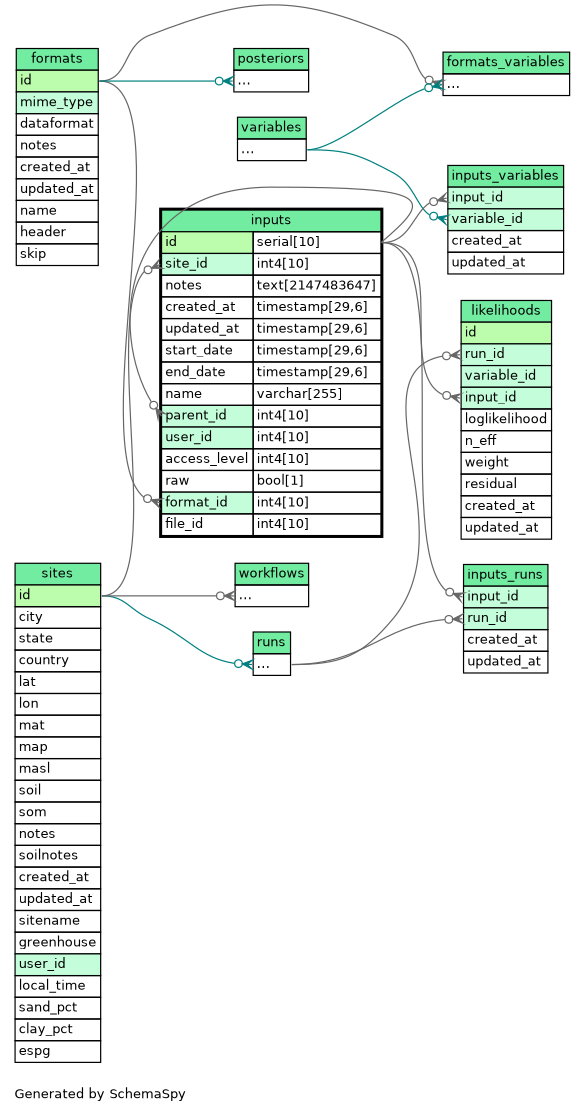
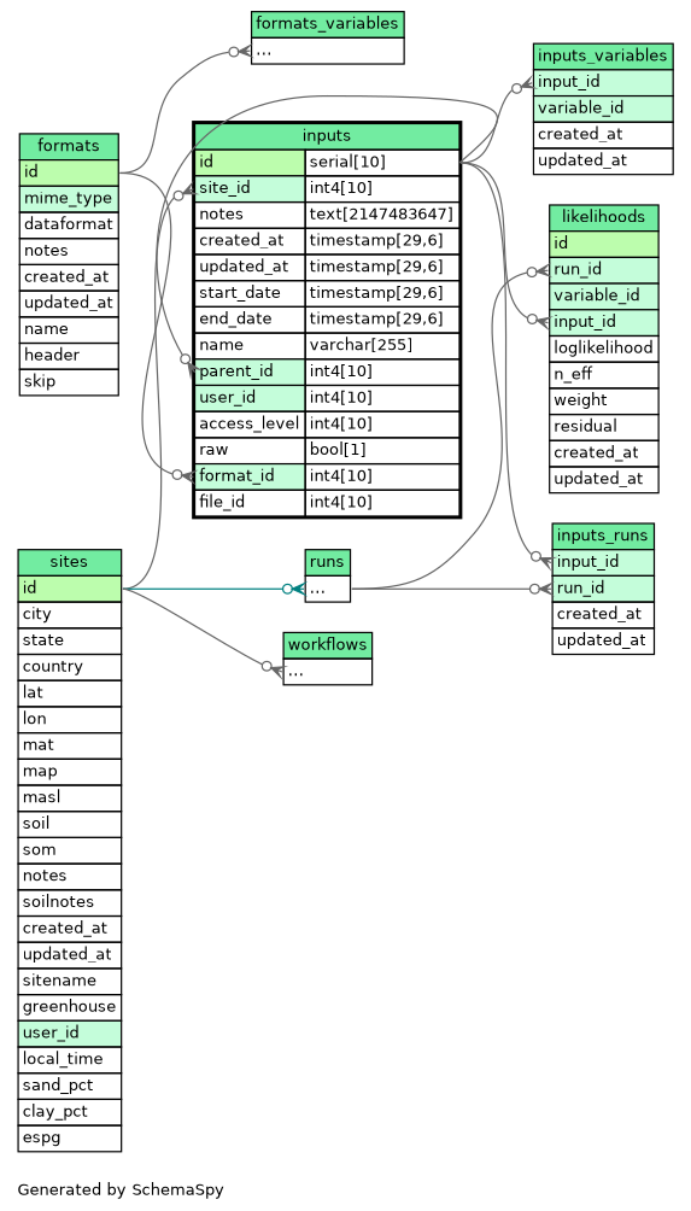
  digraph {
    bgcolor="#ffffff"
    fontname=Helvetica
    fontsize=11
    label="\nGenerated by SchemaSpy"
    labeljust=l
    nodesep=0.18
    rankdir=RL
    ranksep=0.46
    node [fontname=Helvetica fontsize=11 shape=plaintext]
    edge [arrowhead=none arrowsize=0.8 arrowtail=crowodot color=gray40 dir=back headport="id:e" tailport="elipses:w"]
    n1 [label=<     <TABLE BORDER="0" CELLBORDER="1" CELLSPACING="0" BGCOLOR="#FFFFFF">       <TR><TD COLSPAN="4" BGCOLOR="#72ECA1" ALIGN="CENTER">formats_variables</TD></TR>       <TR><TD PORT="elipses" COLSPAN="4" ALIGN="LEFT">...</TD></TR>     </TABLE>>]
    n2 [label=<     <TABLE BORDER="0" CELLBORDER="1" CELLSPACING="0" BGCOLOR="#FFFFFF">       <TR><TD COLSPAN="4" BGCOLOR="#72ECA1" ALIGN="CENTER">formats</TD></TR>       <TR><TD PORT="id" COLSPAN="4" BGCOLOR="#bcfdad !important" ALIGN="LEFT">id</TD></TR>       <TR><TD PORT="mime_type" COLSPAN="4" BGCOLOR="#c4fdda !important" ALIGN="LEFT">mime_type</TD></TR>       <TR><TD PORT="dataformat" COLSPAN="4" ALIGN="LEFT">dataformat</TD></TR>       <TR><TD PORT="notes" COLSPAN="4" ALIGN="LEFT">notes</TD></TR>       <TR><TD PORT="created_at" COLSPAN="4" ALIGN="LEFT">created_at</TD></TR>       <TR><TD PORT="updated_at" COLSPAN="4" ALIGN="LEFT">updated_at</TD></TR>       <TR><TD PORT="name" COLSPAN="4" ALIGN="LEFT">name</TD></TR>       <TR><TD PORT="header" COLSPAN="4" ALIGN="LEFT">header</TD></TR>       <TR><TD PORT="skip" COLSPAN="4" ALIGN="LEFT">skip</TD></TR>     </TABLE>>]
-   n3 [label=<     <TABLE BORDER="0" CELLBORDER="1" CELLSPACING="0" BGCOLOR="#FFFFFF">       <TR><TD COLSPAN="4" BGCOLOR="#72ECA1" ALIGN="CENTER">variables</TD></TR>       <TR><TD PORT="elipses" COLSPAN="4" ALIGN="LEFT">...</TD></TR>     </TABLE>>]
    n4 [label=<     <TABLE BORDER="2" CELLBORDER="1" CELLSPACING="0" BGCOLOR="#FFFFFF">       <TR><TD COLSPAN="4" BGCOLOR="#72ECA1" ALIGN="CENTER">inputs</TD></TR>       <TR><TD PORT="id" COLSPAN="3" BGCOLOR="#bcfdad !important" ALIGN="LEFT">id</TD><TD PORT="id.type" ALIGN="LEFT">serial[10]</TD></TR>       <TR><TD PORT="site_id" COLSPAN="3" BGCOLOR="#c4fdda !important" ALIGN="LEFT">site_id</TD><TD PORT="site_id.type" ALIGN="LEFT">int4[10]</TD></TR>       <TR><TD PORT="notes" COLSPAN="3" ALIGN="LEFT">notes</TD><TD PORT="notes.type" ALIGN="LEFT">text[2147483647]</TD></TR>       <TR><TD PORT="created_at" COLSPAN="3" ALIGN="LEFT">created_at</TD><TD PORT="created_at.type" ALIGN="LEFT">timestamp[29,6]</TD></TR>       <TR><TD PORT="updated_at" COLSPAN="3" ALIGN="LEFT">updated_at</TD><TD PORT="updated_at.type" ALIGN="LEFT">timestamp[29,6]</TD></TR>       <TR><TD PORT="start_date" COLSPAN="3" ALIGN="LEFT">start_date</TD><TD PORT="start_date.type" ALIGN="LEFT">timestamp[29,6]</TD></TR>       <TR><TD PORT="end_date" COLSPAN="3" ALIGN="LEFT">end_date</TD><TD PORT="end_date.type" ALIGN="LEFT">timestamp[29,6]</TD></TR>       <TR><TD PORT="name" COLSPAN="3" ALIGN="LEFT">name</TD><TD PORT="name.type" ALIGN="LEFT">varchar[255]</TD></TR>       <TR><TD PORT="parent_id" COLSPAN="3" BGCOLOR="#c4fdda !important" ALIGN="LEFT">parent_id</TD><TD PORT="parent_id.type" ALIGN="LEFT">int4[10]</TD></TR>       <TR><TD PORT="user_id" COLSPAN="3" BGCOLOR="#c4fdda !important" ALIGN="LEFT">user_id</TD><TD PORT="user_id.type" ALIGN="LEFT">int4[10]</TD></TR>       <TR><TD PORT="access_level" COLSPAN="3" ALIGN="LEFT">access_level</TD><TD PORT="access_level.type" ALIGN="LEFT">int4[10]</TD></TR>       <TR><TD PORT="raw" COLSPAN="3" ALIGN="LEFT">raw</TD><TD PORT="raw.type" ALIGN="LEFT">bool[1]</TD></TR>       <TR><TD PORT="format_id" COLSPAN="3" BGCOLOR="#c4fdda !important" ALIGN="LEFT">format_id</TD><TD PORT="format_id.type" ALIGN="LEFT">int4[10]</TD></TR>       <TR><TD PORT="file_id" COLSPAN="3" ALIGN="LEFT">file_id</TD><TD PORT="file_id.type" ALIGN="LEFT">int4[10]</TD></TR>     </TABLE>>]
    n5 [label=<     <TABLE BORDER="0" CELLBORDER="1" CELLSPACING="0" BGCOLOR="#FFFFFF">       <TR><TD COLSPAN="4" BGCOLOR="#72ECA1" ALIGN="CENTER">sites</TD></TR>       <TR><TD PORT="id" COLSPAN="4" BGCOLOR="#bcfdad !important" ALIGN="LEFT">id</TD></TR>       <TR><TD PORT="city" COLSPAN="4" ALIGN="LEFT">city</TD></TR>       <TR><TD PORT="state" COLSPAN="4" ALIGN="LEFT">state</TD></TR>       <TR><TD PORT="country" COLSPAN="4" ALIGN="LEFT">country</TD></TR>       <TR><TD PORT="lat" COLSPAN="4" ALIGN="LEFT">lat</TD></TR>       <TR><TD PORT="lon" COLSPAN="4" ALIGN="LEFT">lon</TD></TR>       <TR><TD PORT="mat" COLSPAN="4" ALIGN="LEFT">mat</TD></TR>       <TR><TD PORT="map" COLSPAN="4" ALIGN="LEFT">map</TD></TR>       <TR><TD PORT="masl" COLSPAN="4" ALIGN="LEFT">masl</TD></TR>       <TR><TD PORT="soil" COLSPAN="4" ALIGN="LEFT">soil</TD></TR>       <TR><TD PORT="som" COLSPAN="4" ALIGN="LEFT">som</TD></TR>       <TR><TD PORT="notes" COLSPAN="4" ALIGN="LEFT">notes</TD></TR>       <TR><TD PORT="soilnotes" COLSPAN="4" ALIGN="LEFT">soilnotes</TD></TR>       <TR><TD PORT="created_at" COLSPAN="4" ALIGN="LEFT">created_at</TD></TR>       <TR><TD PORT="updated_at" COLSPAN="4" ALIGN="LEFT">updated_at</TD></TR>       <TR><TD PORT="sitename" COLSPAN="4" ALIGN="LEFT">sitename</TD></TR>       <TR><TD PORT="greenhouse" COLSPAN="4" ALIGN="LEFT">greenhouse</TD></TR>       <TR><TD PORT="user_id" COLSPAN="4" BGCOLOR="#c4fdda !important" ALIGN="LEFT">user_id</TD></TR>       <TR><TD PORT="local_time" COLSPAN="4" ALIGN="LEFT">local_time</TD></TR>       <TR><TD PORT="sand_pct" COLSPAN="4" ALIGN="LEFT">sand_pct</TD></TR>       <TR><TD PORT="clay_pct" COLSPAN="4" ALIGN="LEFT">clay_pct</TD></TR>       <TR><TD PORT="espg" COLSPAN="4" ALIGN="LEFT">espg</TD></TR>     </TABLE>>]
    n6 [label=<     <TABLE BORDER="0" CELLBORDER="1" CELLSPACING="0" BGCOLOR="#FFFFFF">       <TR><TD COLSPAN="4" BGCOLOR="#72ECA1" ALIGN="CENTER">inputs_runs</TD></TR>       <TR><TD PORT="input_id" COLSPAN="4" BGCOLOR="#c4fdda !important" ALIGN="LEFT">input_id</TD></TR>       <TR><TD PORT="run_id" COLSPAN="4" BGCOLOR="#c4fdda !important" ALIGN="LEFT">run_id</TD></TR>       <TR><TD PORT="created_at" COLSPAN="4" ALIGN="LEFT">created_at</TD></TR>       <TR><TD PORT="updated_at" COLSPAN="4" ALIGN="LEFT">updated_at</TD></TR>     </TABLE>>]
    n7 [label=<     <TABLE BORDER="0" CELLBORDER="1" CELLSPACING="0" BGCOLOR="#FFFFFF">       <TR><TD COLSPAN="4" BGCOLOR="#72ECA1" ALIGN="CENTER">runs</TD></TR>       <TR><TD PORT="elipses" COLSPAN="4" ALIGN="LEFT">...</TD></TR>     </TABLE>>]
    n8 [label=<     <TABLE BORDER="0" CELLBORDER="1" CELLSPACING="0" BGCOLOR="#FFFFFF">       <TR><TD COLSPAN="4" BGCOLOR="#72ECA1" ALIGN="CENTER">inputs_variables</TD></TR>       <TR><TD PORT="input_id" COLSPAN="4" BGCOLOR="#c4fdda !important" ALIGN="LEFT">input_id</TD></TR>       <TR><TD PORT="variable_id" COLSPAN="4" BGCOLOR="#c4fdda !important" ALIGN="LEFT">variable_id</TD></TR>       <TR><TD PORT="created_at" COLSPAN="4" ALIGN="LEFT">created_at</TD></TR>       <TR><TD PORT="updated_at" COLSPAN="4" ALIGN="LEFT">updated_at</TD></TR>     </TABLE>>]
    n9 [label=<     <TABLE BORDER="0" CELLBORDER="1" CELLSPACING="0" BGCOLOR="#FFFFFF">       <TR><TD COLSPAN="4" BGCOLOR="#72ECA1" ALIGN="CENTER">likelihoods</TD></TR>       <TR><TD PORT="id" COLSPAN="4" BGCOLOR="#bcfdad !important" ALIGN="LEFT">id</TD></TR>       <TR><TD PORT="run_id" COLSPAN="4" BGCOLOR="#c4fdda !important" ALIGN="LEFT">run_id</TD></TR>       <TR><TD PORT="variable_id" COLSPAN="4" BGCOLOR="#c4fdda !important" ALIGN="LEFT">variable_id</TD></TR>       <TR><TD PORT="input_id" COLSPAN="4" BGCOLOR="#c4fdda !important" ALIGN="LEFT">input_id</TD></TR>       <TR><TD PORT="loglikelihood" COLSPAN="4" ALIGN="LEFT">loglikelihood</TD></TR>       <TR><TD PORT="n_eff" COLSPAN="4" ALIGN="LEFT">n_eff</TD></TR>       <TR><TD PORT="weight" COLSPAN="4" ALIGN="LEFT">weight</TD></TR>       <TR><TD PORT="residual" COLSPAN="4" ALIGN="LEFT">residual</TD></TR>       <TR><TD PORT="created_at" COLSPAN="4" ALIGN="LEFT">created_at</TD></TR>       <TR><TD PORT="updated_at" COLSPAN="4" ALIGN="LEFT">updated_at</TD></TR>     </TABLE>>]
-   n10 [label=<     <TABLE BORDER="0" CELLBORDER="1" CELLSPACING="0" BGCOLOR="#FFFFFF">       <TR><TD COLSPAN="4" BGCOLOR="#72ECA1" ALIGN="CENTER">posteriors</TD></TR>       <TR><TD PORT="elipses" COLSPAN="4" ALIGN="LEFT">...</TD></TR>     </TABLE>>]
    n11 [label=<     <TABLE BORDER="0" CELLBORDER="1" CELLSPACING="0" BGCOLOR="#FFFFFF">       <TR><TD COLSPAN="4" BGCOLOR="#72ECA1" ALIGN="CENTER">workflows</TD></TR>       <TR><TD PORT="elipses" COLSPAN="4" ALIGN="LEFT">...</TD></TR>     </TABLE>>]
    n1 -> n2
-   n1 -> n3 [color=teal headport="elipses:e"]
    n4 -> n2 [tailport="format_id:w"]
    n4 -> n4 [headport="id.type:e" tailport="parent_id:w"]
    n4 -> n5 [tailport="site_id:w"]
    n6 -> n4 [headport="id.type:e" tailport="input_id:w"]
    n6 -> n7 [headport="elipses:e" tailport="run_id:w"]
    n7 -> n5 [color=teal]
-   n8 -> n3 [color=teal headport="elipses:e" tailport="variable_id:w"]
    n8 -> n4 [headport="id.type:e" tailport="input_id:w"]
    n9 -> n4 [headport="id.type:e" tailport="input_id:w"]
    n9 -> n7 [headport="elipses:e" tailport="run_id:w"]
-   n10 -> n2 [color=teal]
    n11 -> n5
  }
